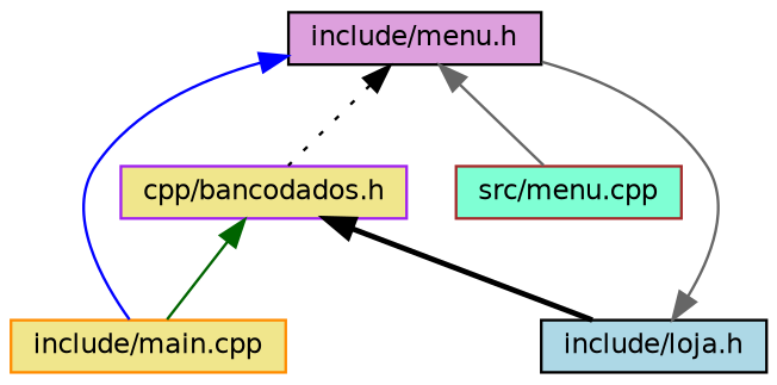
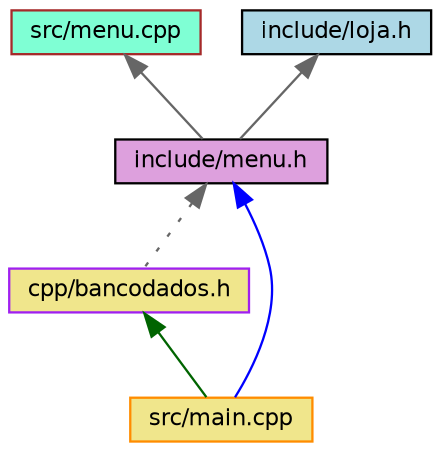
  digraph {
    fontname="DejaVu Sans"
    node [color=black fillcolor=khaki fontname="DejaVu Sans" fontsize=10 shape=record style=filled]
    edge [color=black dir=back fontname="DejaVu Sans" fontsize=10 labelfontname=Helvetica labelfontsize=10 style=solid]
    n1 [fillcolor=plum fontcolor=black height=0.2 label="include/menu.h" width=0.4]
    n2 [color=purple height=0.2 label="cpp/bancodados.h" width=0.4]
-   n3 [color=darkorange height=0.2 label="include/main.cpp" width=0.4]
+   n3 [color=darkorange height=0.2 label="src/main.cpp" width=0.4]
    n4 [color=brown fillcolor=aquamarine height=0.2 label="src/menu.cpp" width=0.4]
    n5 [fillcolor=lightblue height=0.2 label="include/loja.h" width=0.4]
-   n1 -> n2 [style=dotted]
+   n1 -> n2 [color=gray40 style=dotted]
    n1 -> n3 [color=blue]
-   n1 -> n4 [color=gray40]
+   n4 -> n1 [color=gray40]
    n2 -> n3 [color=darkgreen]
-   n2 -> n5 [style=bold]
    n5 -> n1 [color=gray40]
  }
